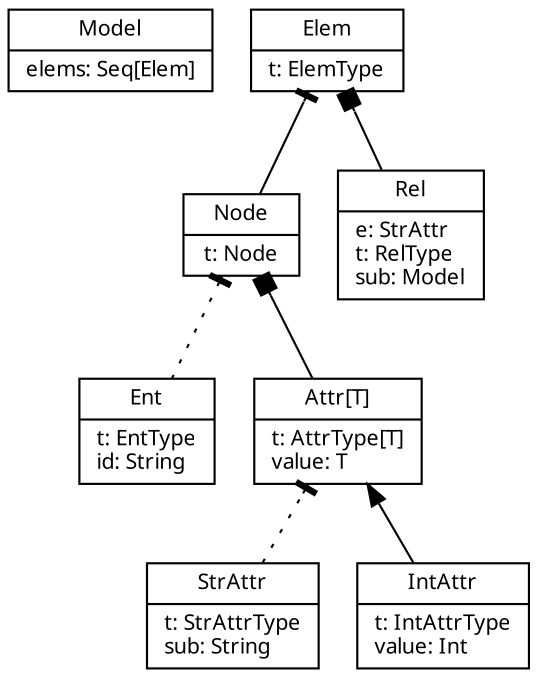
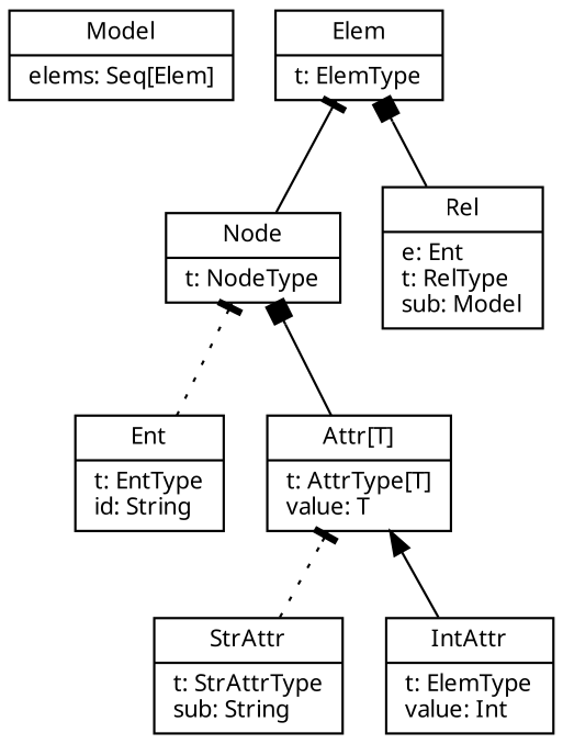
  digraph {
    fontname=Sans
    fontsize=10
    nojustify=true
    ordering=out
    rankdir=BT
    node [fontname=Sans fontsize=10 shape=record]
    edge [arrowhead=tee style=solid]
    n1 [label="{Model|elems: Seq[Elem]}"]
    n2 [label="{Elem|t: ElemType}"]
-   n3 [label="{Node|t: Node}"]
-   n4 [label="{Rel|e: StrAttr\lt: RelType\lsub: Model\l}"]
+   n3 [label="{Node|t: NodeType}"]
+   n4 [label="{Rel|e: Ent\lt: RelType\lsub: Model\l}"]
    n5 [label="{Ent|t: EntType\lid: String\l}"]
    n6 [label="{Attr[T]|t: AttrType[T]\lvalue: T\l}"]
    n7 [label="{StrAttr|t: StrAttrType\lsub: String\l}"]
-   n8 [label="{IntAttr|t: IntAttrType\lvalue: Int\l}"]
+   n8 [label="{IntAttr|t: ElemType\lvalue: Int\l}"]
    subgraph sub_1 {
      rank=same
      n1
      n2
    }
    subgraph sub_2 {
      rank=same
      n3
      n4
    }
    subgraph sub_3 {
      rank=same
      n5
      n6
    }
    n3 -> n2
    n4 -> n2 [arrowhead=box]
    n5 -> n3 [style=dotted]
    n6 -> n3 [arrowhead=box]
    n7 -> n6 [style=dotted]
    n8 -> n6 [arrowhead=normal]
  }
